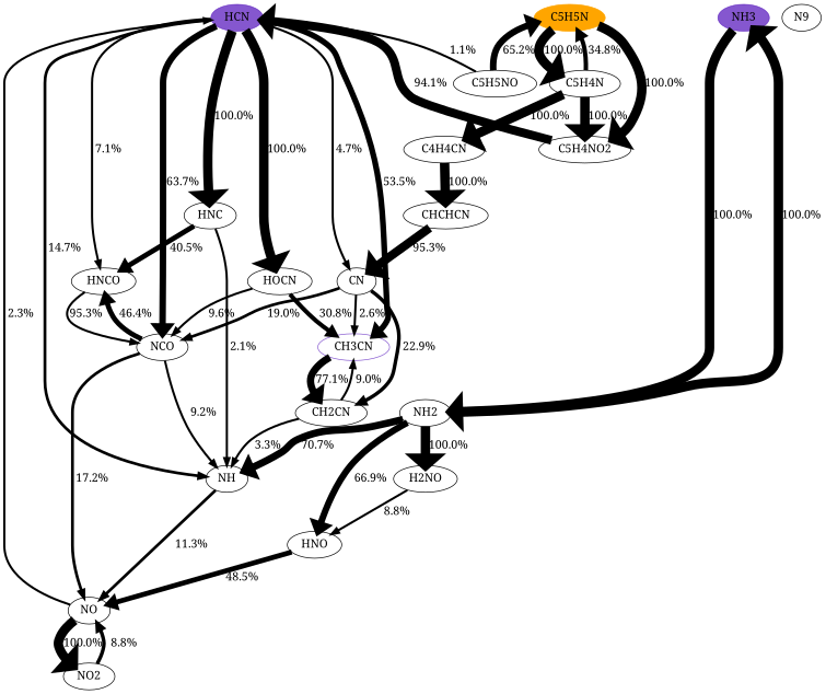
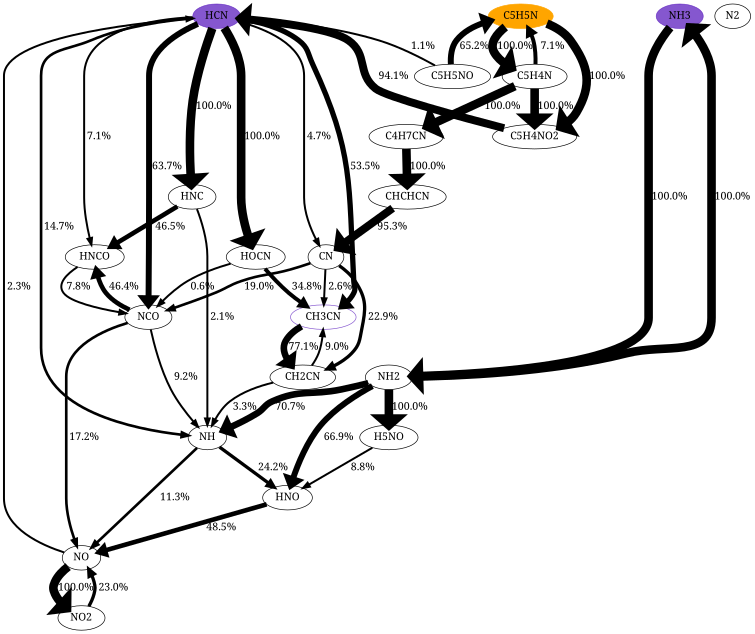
  digraph {
    b="0,0,1558,558"
    rankdir=TB
    splines=True
    node [fontname=serif fontsize=16]
    edge [fontcolor=black fontname=serif fontsize=16 penwidth=3]
    HCN [color="#500dbab1" fillcolor="#500dbab1" style=filled]
    C5H5N [color=orange fillcolor=orange style=filled]
    NH3 [color="#500dbab1" fillcolor="#500dbab1" style=filled]
-   N2 [label=N9]
+   N2
    NH
    HNC
    CN
    HNCO
    NCO
    HOCN
    CH3CN [color="#500dbab1"]
    C5H4N
    C5H4NO2
    NH2
    NO
    NO2
    HNO
    CH2CN
-   C4H4CN
+   C4H4CN [label=C4H7CN]
    C5H5NO
    CHCHCN
-   H2NO
+   H2NO [label=H5NO]
    subgraph sub_1 {
      rank=source
      HCN
      C5H5N
      NH3
      N2
    }
    HCN -> NH [label=" 14.7%" penwidth=4]
    HCN -> HNC [label=" 100.0%" penwidth=13]
    HCN -> CN [label=" 4.7%"]
    HCN -> HNCO [label=" 7.1%"]
    HCN -> NCO [label=" 63.7%" penwidth=9]
    HCN -> HOCN [label=" 100.0%" penwidth=13]
    HCN -> CH3CN [label=" 53.5%" penwidth=8]
    C5H5N -> C5H4N [label=" 100.0%" penwidth=13]
    C5H5N -> C5H4NO2 [label=" 100.0%" penwidth=13]
    NH3 -> NH2 [label=" 100.0%" penwidth=13]
    NH -> NO [label=" 11.3%" penwidth=4]
+   NH -> HNO [label=" 24.2%" penwidth=5]
    HNC -> NH [label=" 2.1%"]
-   HNC -> HNCO [label=" 40.5%" penwidth=7]
+   HNC -> HNCO [label=" 46.5%" penwidth=7]
    CN -> NCO [label=" 19.0%" penwidth=4]
    CN -> CH3CN [label=" 2.6%"]
    CN -> CH2CN [label=" 22.9%" penwidth=5]
-   HNCO -> NCO [label=" 95.3%"]
+   HNCO -> NCO [label=" 7.8%"]
    NCO -> NH [label=" 9.2%"]
    NCO -> HNCO [label=" 46.4%" penwidth=7]
    NCO -> NO [label=" 17.2%" penwidth=4]
-   HOCN -> NCO [label=" 9.6%"]
-   HOCN -> CH3CN [label=" 30.8%" penwidth=6]
+   HOCN -> NCO [label=" 0.6%"]
+   HOCN -> CH3CN [label=" 34.8%" penwidth=6]
    CH3CN -> CH2CN [label=" 77.1%" penwidth=10]
-   C5H4N -> C5H5N [label=" 34.8%" penwidth=6]
+   C5H4N -> C5H5N [label=" 7.1%" penwidth=6]
    C5H4N -> C5H4NO2 [label=" 100.0%" penwidth=13]
    C5H4N -> C4H4CN [label=" 100.0%" penwidth=13]
    C5H4NO2 -> HCN [label=" 94.1%" penwidth=12]
    NH2 -> NH3 [label=" 100.0%" penwidth=13]
    NH2 -> NH [label=" 70.7%" penwidth=10]
    NH2 -> HNO [label=" 66.9%" penwidth=9]
    NH2 -> H2NO [label=" 100.0%" penwidth=13]
    NO -> HCN [label=" 2.3%"]
    NO -> NO2 [label=" 100.0%" penwidth=13]
-   NO2 -> NO [label=" 8.8%" penwidth=5]
+   NO2 -> NO [label=" 23.0%" penwidth=5]
    HNO -> NO [label=" 48.5%" penwidth=7]
    CH2CN -> NH [label=" 3.3%"]
    CH2CN -> CH3CN [label=" 9.0%"]
    C4H4CN -> CHCHCN [label=" 100.0%" penwidth=13]
    C5H5NO -> HCN [label=" 1.1%"]
    C5H5NO -> C5H5N [label=" 65.2%" penwidth=9]
    CHCHCN -> CN [label=" 95.3%" penwidth=12]
    H2NO -> HNO [label=" 8.8%"]
  }
